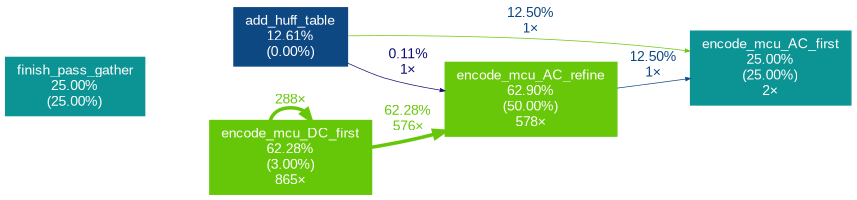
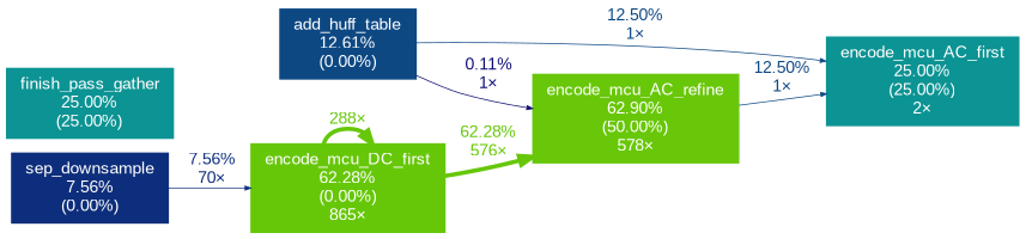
  digraph {
    fontname=Arial
    nodesep=0.125
    rankdir=LR
    ranksep=0.25
    node [color="#0c9393" fontcolor="#ffffff" fontname=Arial fontsize=10.00 shape=box style=filled]
    edge [arrowsize=0.35 color="#0d4883" fontcolor="#0d4883" fontname=Arial fontsize=10.00 labeldistance=0.50 penwidth=0.50]
    n1 [color="#68c708" height=0 label="encode_mcu_AC_refine\n62.90%\n(50.00%)\n578×" width=0]
    n2 [height=0 label="encode_mcu_AC_first\n25.00%\n(25.00%)\n2×" width=0]
-   n3 [color="#66c708" height=0 label="encode_mcu_DC_first\n62.28%\n(3.00%)\n865×" width=0]
+   n3 [color="#66c708" height=0 label="encode_mcu_DC_first\n62.28%\n(0.00%)\n865×" width=0]
    n4 [height=0 label="finish_pass_gather\n25.00%\n(25.00%)" width=0]
    n5 [color="#0d4883" height=0 label="add_huff_table\n12.61%\n(0.00%)" width=0]
+   n6 [color="#0d2e7c" height=0 label="sep_downsample\n7.56%\n(0.00%)" width=0]
    n1 -> n2 [label="12.50%\n1×"]
    n3 -> n1 [arrowsize=0.79 color="#66c708" fontcolor="#66c708" label="62.28%\n576×" labeldistance=2.49 penwidth=2.49]
    n3 -> n3 [arrowsize=0.79 color="#66c708" fontcolor="#66c708" label="288×" labeldistance=2.49 penwidth=2.49]
    n5 -> n1 [color="#0d0d73" fontcolor="#0d0d73" label="0.11%\n1×"]
-   n5 -> n2 [color="#66c708" label="12.50%\n1×"]
+   n5 -> n2 [label="12.50%\n1×"]
+   n6 -> n3 [color="#0d2e7c" fontcolor="#0d2e7c" label="7.56%\n70×"]
  }
